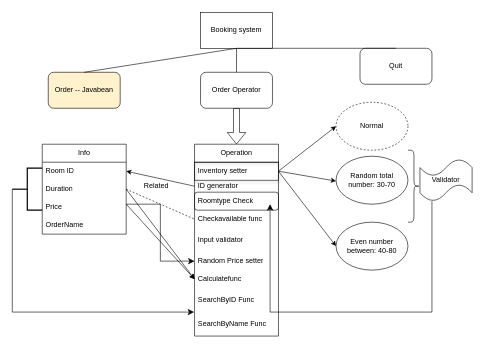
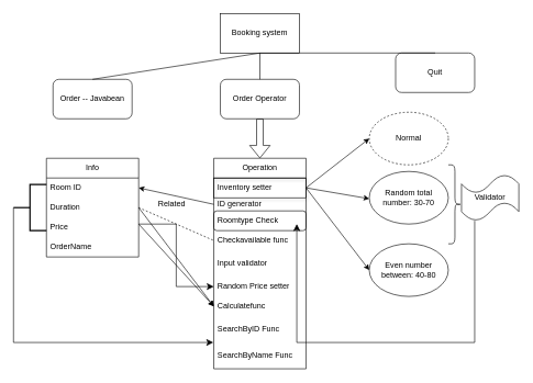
  <mxCell id="0" />
  <mxCell id="1" parent="0" />
  <mxCell id="2" value="Booking system" style="rounded=0;whiteSpace=wrap;html=1;" vertex="1" parent="1"><mxGeometry x="334" y="20" width="120" height="60" as="geometry" /></mxCell>
- <mxCell id="3" value="Order -- Javabean" style="rounded=1;whiteSpace=wrap;html=1;fillColor=#fff2cc;" vertex="1" parent="1"><mxGeometry x="80" y="120" width="120" height="60" as="geometry" /></mxCell>
+ <mxCell id="3" value="Order -- Javabean" style="rounded=1;whiteSpace=wrap;html=1;" vertex="1" parent="1"><mxGeometry x="80" y="120" width="120" height="60" as="geometry" /></mxCell>
  <mxCell id="4" value="Order Operator" style="rounded=1;whiteSpace=wrap;html=1;" vertex="1" parent="1"><mxGeometry x="334" y="120" width="120" height="60" as="geometry" /></mxCell>
  <mxCell id="5" value="Quit" style="rounded=1;whiteSpace=wrap;html=1;" vertex="1" parent="1"><mxGeometry x="600" y="80" width="120" height="60" as="geometry" /></mxCell>
  <mxCell id="6" value="Info" style="swimlane;fontStyle=0;childLayout=stackLayout;horizontal=1;startSize=30;horizontalStack=0;resizeParent=1;resizeParentMax=0;resizeLast=0;collapsible=1;marginBottom=0;whiteSpace=wrap;html=1;" vertex="1" parent="1"><mxGeometry x="70" y="240" width="140" height="150" as="geometry" /></mxCell>
  <mxCell id="7" value="Room ID" style="text;strokeColor=none;fillColor=none;align=left;verticalAlign=middle;spacingLeft=4;spacingRight=4;overflow=hidden;points=[[0,0.5],[1,0.5]];portConstraint=eastwest;rotatable=0;whiteSpace=wrap;html=1;" vertex="1" parent="6"><mxGeometry y="30" width="140" height="30" as="geometry" /></mxCell>
  <mxCell id="8" value="Duration" style="text;strokeColor=none;fillColor=none;align=left;verticalAlign=middle;spacingLeft=4;spacingRight=4;overflow=hidden;points=[[0,0.5],[1,0.5]];portConstraint=eastwest;rotatable=0;whiteSpace=wrap;html=1;" vertex="1" parent="6"><mxGeometry y="60" width="140" height="30" as="geometry" /></mxCell>
  <mxCell id="9" value="Price" style="text;strokeColor=none;fillColor=none;align=left;verticalAlign=middle;spacingLeft=4;spacingRight=4;overflow=hidden;points=[[0,0.5],[1,0.5]];portConstraint=eastwest;rotatable=0;whiteSpace=wrap;html=1;" vertex="1" parent="6"><mxGeometry y="90" width="140" height="30" as="geometry" /></mxCell>
  <mxCell id="10" value="OrderName" style="text;strokeColor=none;fillColor=none;align=left;verticalAlign=middle;spacingLeft=4;spacingRight=4;overflow=hidden;points=[[0,0.5],[1,0.5]];portConstraint=eastwest;rotatable=0;whiteSpace=wrap;html=1;" vertex="1" parent="6"><mxGeometry y="120" width="140" height="30" as="geometry" /></mxCell>
  <mxCell id="11" value="Operation" style="swimlane;fontStyle=0;childLayout=stackLayout;horizontal=1;startSize=30;horizontalStack=0;resizeParent=1;resizeParentMax=0;resizeLast=0;collapsible=1;marginBottom=0;whiteSpace=wrap;html=1;" vertex="1" parent="1"><mxGeometry x="324" y="240" width="140" height="320" as="geometry" /></mxCell>
  <mxCell id="12" value="" style="endArrow=classic;html=1;rounded=0;entryX=1;entryY=0.5;entryDx=0;entryDy=0;" edge="1" parent="11" target="7"><mxGeometry width="50" height="50" relative="1" as="geometry"><mxPoint y="70" as="sourcePoint" /><mxPoint x="50" y="20" as="targetPoint" /></mxGeometry></mxCell>
  <mxCell id="13" value="Inventory setter" style="text;strokeColor=default;fillColor=none;align=left;verticalAlign=middle;spacingLeft=4;spacingRight=4;overflow=hidden;points=[[0,0.5],[1,0.5]];portConstraint=eastwest;rotatable=0;whiteSpace=wrap;html=1;glass=1;shadow=1;" vertex="1" parent="11"><mxGeometry y="30" width="140" height="30" as="geometry" /></mxCell>
  <mxCell id="14" value="ID generator" style="text;strokeColor=none;fillColor=none;align=left;verticalAlign=middle;spacingLeft=4;spacingRight=4;overflow=hidden;points=[[0,0.5],[1,0.5]];portConstraint=eastwest;rotatable=0;whiteSpace=wrap;html=1;" vertex="1" parent="11"><mxGeometry y="60" width="140" height="20" as="geometry" /></mxCell>
  <mxCell id="15" value="Roomtype Check" style="text;strokeColor=default;fillColor=none;align=left;verticalAlign=middle;spacingLeft=4;spacingRight=4;overflow=hidden;points=[[0,0.5],[1,0.5]];portConstraint=eastwest;rotatable=0;whiteSpace=wrap;html=1;rounded=1;" vertex="1" parent="11"><mxGeometry y="80" width="140" height="30" as="geometry" /></mxCell>
  <mxCell id="16" value="Checkavailable func" style="text;strokeColor=none;fillColor=none;align=left;verticalAlign=middle;spacingLeft=4;spacingRight=4;overflow=hidden;points=[[0,0.5],[1,0.5]];portConstraint=eastwest;rotatable=0;whiteSpace=wrap;html=1;" vertex="1" parent="11"><mxGeometry y="110" width="140" height="30" as="geometry" /></mxCell>
  <mxCell id="17" value="Input validator" style="text;strokeColor=none;fillColor=none;align=left;verticalAlign=middle;spacingLeft=4;spacingRight=4;overflow=hidden;points=[[0,0.5],[1,0.5]];portConstraint=eastwest;rotatable=0;whiteSpace=wrap;html=1;" vertex="1" parent="11"><mxGeometry y="140" width="140" height="40" as="geometry" /></mxCell>
  <mxCell id="18" value="Random Price setter" style="text;strokeColor=none;fillColor=none;align=left;verticalAlign=middle;spacingLeft=4;spacingRight=4;overflow=hidden;points=[[0,0.5],[1,0.5]];portConstraint=eastwest;rotatable=0;whiteSpace=wrap;html=1;" vertex="1" parent="11"><mxGeometry y="180" width="140" height="30" as="geometry" /></mxCell>
  <mxCell id="19" value="Calculatefunc" style="text;strokeColor=none;fillColor=none;align=left;verticalAlign=middle;spacingLeft=4;spacingRight=4;overflow=hidden;points=[[0,0.5],[1,0.5]];portConstraint=eastwest;rotatable=0;whiteSpace=wrap;html=1;" vertex="1" parent="11"><mxGeometry y="210" width="140" height="30" as="geometry" /></mxCell>
  <mxCell id="20" value="SearchByID Func" style="text;strokeColor=none;fillColor=none;align=left;verticalAlign=middle;spacingLeft=4;spacingRight=4;overflow=hidden;points=[[0,0.5],[1,0.5]];portConstraint=eastwest;rotatable=0;whiteSpace=wrap;html=1;" vertex="1" parent="11"><mxGeometry y="240" width="140" height="40" as="geometry" /></mxCell>
  <mxCell id="21" value="SearchByName Func" style="text;strokeColor=none;fillColor=none;align=left;verticalAlign=middle;spacingLeft=4;spacingRight=4;overflow=hidden;points=[[0,0.5],[1,0.5]];portConstraint=eastwest;rotatable=0;whiteSpace=wrap;html=1;" vertex="1" parent="11"><mxGeometry y="280" width="140" height="40" as="geometry" /></mxCell>
  <mxCell id="22" value="Random total number: 30-70" style="ellipse;whiteSpace=wrap;html=1;" vertex="1" parent="1"><mxGeometry x="560" y="260" width="120" height="80" as="geometry" /></mxCell>
  <mxCell id="23" value="Even number between: 40-80" style="ellipse;whiteSpace=wrap;html=1;" vertex="1" parent="1"><mxGeometry x="560" y="370" width="120" height="80" as="geometry" /></mxCell>
  <mxCell id="24" value="" style="endArrow=classic;html=1;rounded=0;entryX=-0.025;entryY=0.413;entryDx=0;entryDy=0;entryPerimeter=0;exitX=1;exitY=0.5;exitDx=0;exitDy=0;" edge="1" parent="1" source="13"><mxGeometry width="50" height="50" relative="1" as="geometry"><mxPoint x="467" y="298.48" as="sourcePoint" /><mxPoint x="560" y="301.52" as="targetPoint" /></mxGeometry></mxCell>
  <mxCell id="25" value="" style="endArrow=classic;html=1;rounded=0;entryX=0;entryY=0.5;entryDx=0;entryDy=0;exitX=1;exitY=0.5;exitDx=0;exitDy=0;" edge="1" parent="1" source="13" target="23"><mxGeometry width="50" height="50" relative="1" as="geometry"><mxPoint x="464" y="298.48" as="sourcePoint" /><mxPoint x="557" y="301.52" as="targetPoint" /></mxGeometry></mxCell>
  <mxCell id="26" value="Normal" style="ellipse;whiteSpace=wrap;html=1;dashed=1;" vertex="1" parent="1"><mxGeometry x="560" y="170" width="120" height="80" as="geometry" /></mxCell>
  <mxCell id="27" value="" style="endArrow=classic;html=1;rounded=0;entryX=0;entryY=0.5;entryDx=0;entryDy=0;exitX=1;exitY=0.5;exitDx=0;exitDy=0;" edge="1" parent="1" source="13" target="26"><mxGeometry width="50" height="50" relative="1" as="geometry"><mxPoint x="470" y="280" as="sourcePoint" /><mxPoint x="520" y="230" as="targetPoint" /></mxGeometry></mxCell>
  <mxCell id="28" value="Validator" style="shape=tape;whiteSpace=wrap;html=1;" vertex="1" parent="1"><mxGeometry x="700" y="265" width="87" height="70" as="geometry" /></mxCell>
  <mxCell id="29" value="" style="shape=curlyBracket;whiteSpace=wrap;html=1;rounded=1;flipH=1;labelPosition=right;verticalLabelPosition=middle;align=left;verticalAlign=middle;" vertex="1" parent="1"><mxGeometry x="680" y="250" width="20" height="120" as="geometry" /></mxCell>
  <mxCell id="30" value="" style="endArrow=classic;html=1;rounded=0;entryX=0;entryY=0.5;entryDx=0;entryDy=0;" edge="1" parent="1" target="19"><mxGeometry width="50" height="50" relative="1" as="geometry"><mxPoint x="210" y="315" as="sourcePoint" /><mxPoint x="260" y="265" as="targetPoint" /></mxGeometry></mxCell>
  <mxCell id="31" value="" style="endArrow=classic;html=1;rounded=0;entryX=0;entryY=0.5;entryDx=0;entryDy=0;" edge="1" parent="1" target="19"><mxGeometry width="50" height="50" relative="1" as="geometry"><mxPoint x="210" y="340" as="sourcePoint" /><mxPoint x="324" y="490" as="targetPoint" /></mxGeometry></mxCell>
  <mxCell id="32" value="" style="strokeWidth=2;html=1;shape=mxgraph.flowchart.annotation_2;align=left;labelPosition=right;pointerEvents=1;" vertex="1" parent="1"><mxGeometry x="20" y="280" width="50" height="70" as="geometry" /></mxCell>
  <mxCell id="33" value="" style="edgeStyle=elbowEdgeStyle;elbow=vertical;endArrow=classic;html=1;curved=0;rounded=0;endSize=8;startSize=8;entryX=-0.005;entryY=0.01;entryDx=0;entryDy=0;entryPerimeter=0;" edge="1" parent="1" target="21"><mxGeometry width="50" height="50" relative="1" as="geometry"><mxPoint x="20" y="315" as="sourcePoint" /><mxPoint x="320" y="520" as="targetPoint" /><Array as="points"><mxPoint x="170" y="520" /></Array></mxGeometry></mxCell>
  <mxCell id="34" value="" style="endArrow=none;dashed=1;html=1;rounded=0;entryX=0;entryY=0.5;entryDx=0;entryDy=0;" edge="1" parent="1" target="16"><mxGeometry width="50" height="50" relative="1" as="geometry"><mxPoint x="210" y="315" as="sourcePoint" /><mxPoint x="260" y="265" as="targetPoint" /></mxGeometry></mxCell>
  <mxCell id="35" value="Related" style="text;html=1;align=center;verticalAlign=middle;resizable=0;points=[];autosize=1;strokeColor=none;fillColor=none;" vertex="1" parent="1"><mxGeometry x="230" y="295" width="60" height="30" as="geometry" /></mxCell>
  <mxCell id="36" value="" style="endArrow=none;html=1;rounded=0;entryX=0.5;entryY=1;entryDx=0;entryDy=0;" edge="1" parent="1" target="2"><mxGeometry width="50" height="50" relative="1" as="geometry"><mxPoint x="140" y="120" as="sourcePoint" /><mxPoint x="190" y="70" as="targetPoint" /></mxGeometry></mxCell>
  <mxCell id="37" value="" style="endArrow=none;html=1;rounded=0;" edge="1" parent="1"><mxGeometry width="50" height="50" relative="1" as="geometry"><mxPoint x="394" y="120" as="sourcePoint" /><mxPoint x="394" y="80" as="targetPoint" /></mxGeometry></mxCell>
  <mxCell id="38" value="" style="endArrow=none;html=1;rounded=0;entryX=0.5;entryY=0;entryDx=0;entryDy=0;" edge="1" parent="1" target="5"><mxGeometry width="50" height="50" relative="1" as="geometry"><mxPoint x="394" y="80" as="sourcePoint" /><mxPoint x="654" y="38" as="targetPoint" /></mxGeometry></mxCell>
  <mxCell id="39" value="" style="shape=flexArrow;endArrow=classic;html=1;rounded=0;entryX=0.5;entryY=0;entryDx=0;entryDy=0;" edge="1" parent="1" target="11"><mxGeometry width="50" height="50" relative="1" as="geometry"><mxPoint x="394" y="180" as="sourcePoint" /><mxPoint x="444" y="130" as="targetPoint" /></mxGeometry></mxCell>
  <mxCell id="40" value="" style="edgeStyle=elbowEdgeStyle;elbow=vertical;endArrow=classic;html=1;curved=0;rounded=0;endSize=8;startSize=8;entryX=0.9;entryY=0.667;entryDx=0;entryDy=0;entryPerimeter=0;" edge="1" parent="1" target="15"><mxGeometry width="50" height="50" relative="1" as="geometry"><mxPoint x="720" y="335" as="sourcePoint" /><mxPoint x="500" y="340" as="targetPoint" /><Array as="points"><mxPoint x="610" y="520" /></Array></mxGeometry></mxCell>
  <mxCell id="41" value="" style="edgeStyle=elbowEdgeStyle;elbow=horizontal;endArrow=classic;html=1;curved=0;rounded=0;endSize=8;startSize=8;" edge="1" parent="1" target="18"><mxGeometry width="50" height="50" relative="1" as="geometry"><mxPoint x="210" y="340" as="sourcePoint" /><mxPoint x="260" y="290" as="targetPoint" /></mxGeometry></mxCell>
